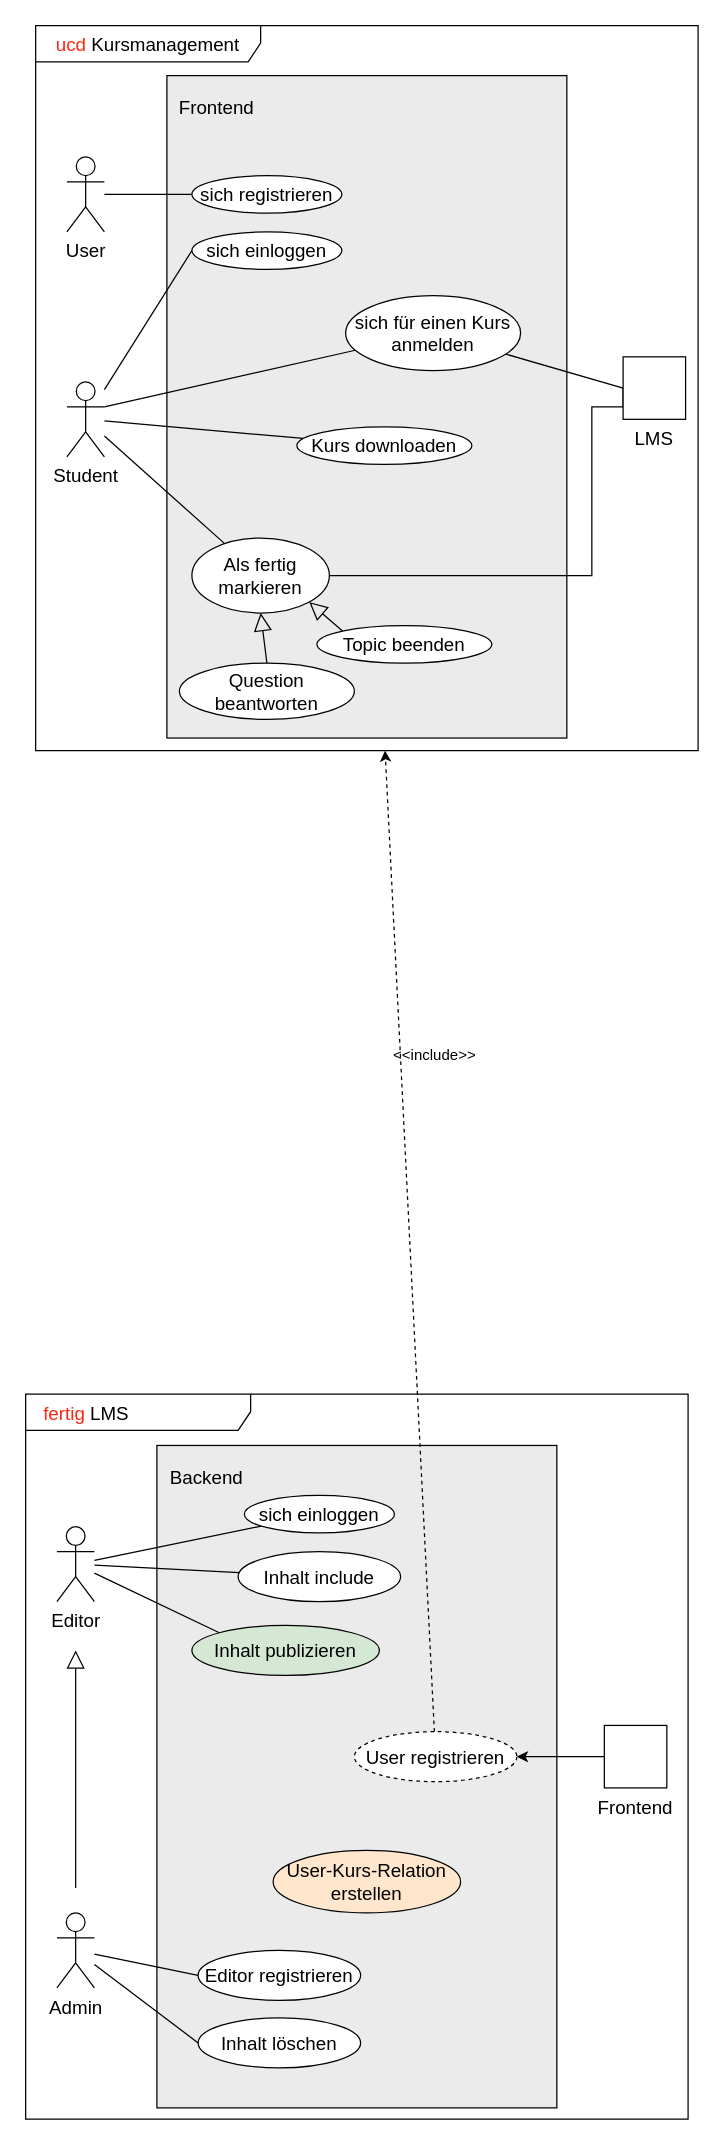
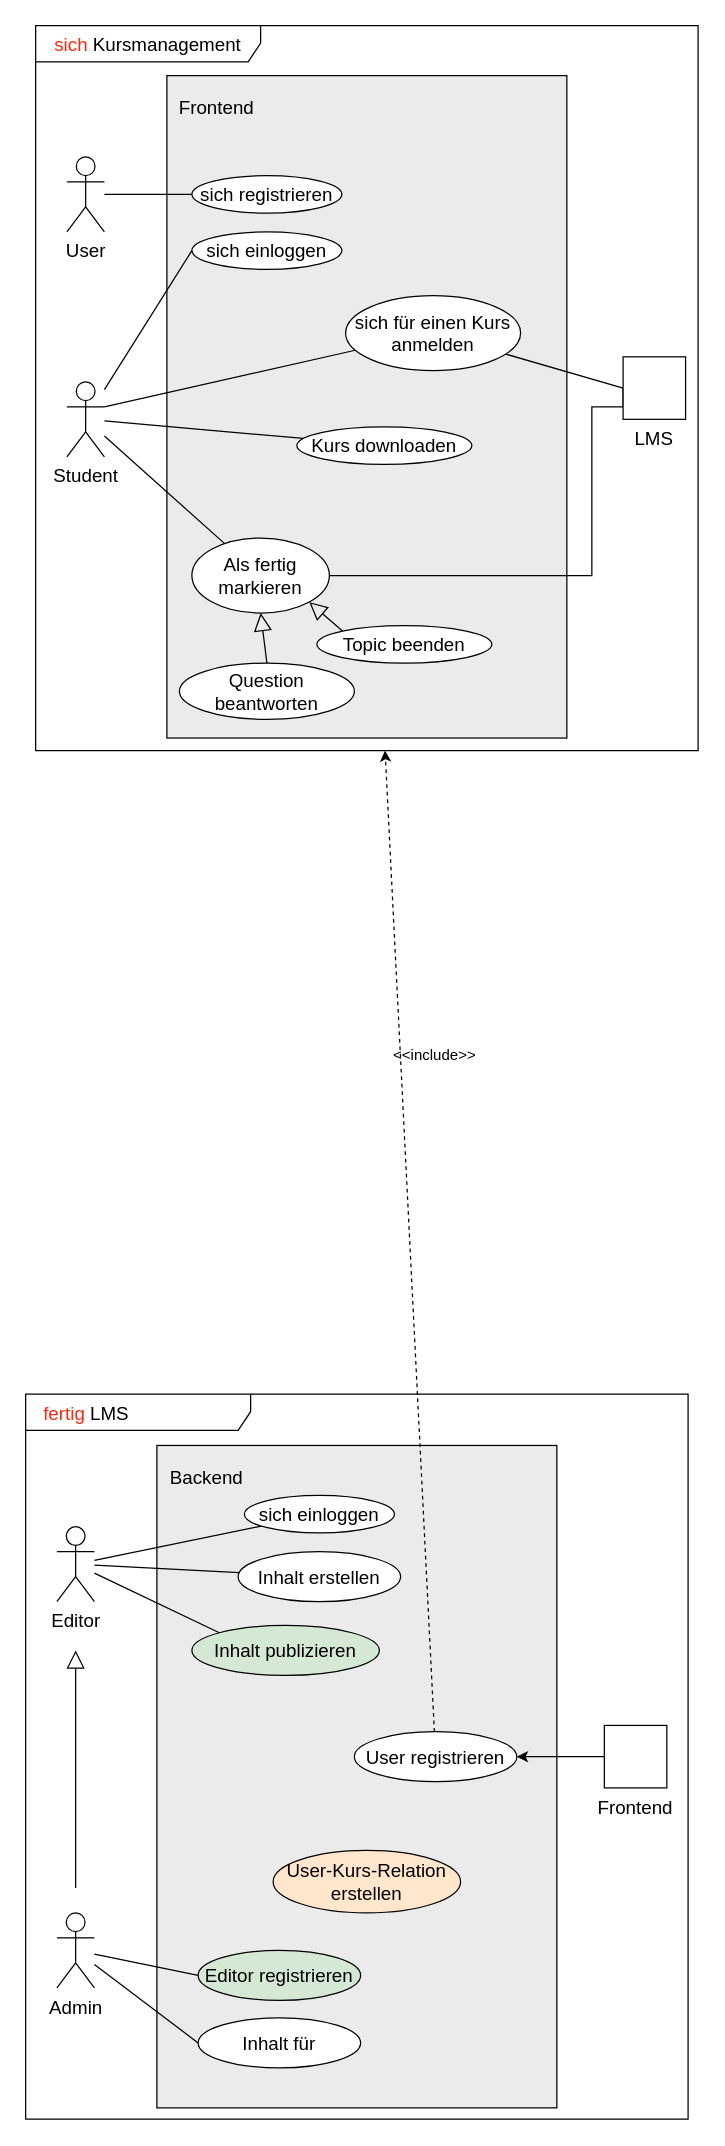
  <mxCell id="0" />
  <mxCell id="1" parent="0" />
  <mxCell id="2" value="" style="rounded=0;whiteSpace=wrap;html=1;fillColor=#EBEBEB;" parent="1" vertex="1"><mxGeometry x="133" y="60" width="320" height="530" as="geometry" /></mxCell>
  <mxCell id="3" value="Frontend" style="text;html=1;strokeColor=none;fillColor=none;align=center;verticalAlign=middle;whiteSpace=wrap;rounded=0;fontSize=15;" parent="1" vertex="1"><mxGeometry x="143" y="70" width="60" height="30" as="geometry" /></mxCell>
  <mxCell id="4" style="edgeStyle=orthogonalEdgeStyle;rounded=0;orthogonalLoop=1;jettySize=auto;html=1;fontSize=15;endArrow=none;endFill=0;" parent="1" source="5" target="11" edge="1"><mxGeometry relative="1" as="geometry" /></mxCell>
  <mxCell id="5" value="User" style="shape=umlActor;verticalLabelPosition=bottom;verticalAlign=top;html=1;outlineConnect=0;fontSize=15;" parent="1" vertex="1"><mxGeometry x="53" y="125" width="30" height="60" as="geometry" /></mxCell>
  <mxCell id="6" style="rounded=0;orthogonalLoop=1;jettySize=auto;html=1;fontSize=15;endArrow=none;endFill=0;entryX=0;entryY=0.5;entryDx=0;entryDy=0;" parent="1" source="9" target="10" edge="1"><mxGeometry relative="1" as="geometry" /></mxCell>
  <mxCell id="7" style="edgeStyle=none;rounded=0;orthogonalLoop=1;jettySize=auto;html=1;fontSize=15;endArrow=none;endFill=0;exitX=1;exitY=0.333;exitDx=0;exitDy=0;exitPerimeter=0;" parent="1" source="9" target="13" edge="1"><mxGeometry relative="1" as="geometry"><mxPoint x="43" y="350" as="sourcePoint" /></mxGeometry></mxCell>
  <mxCell id="8" style="edgeStyle=none;rounded=0;orthogonalLoop=1;jettySize=auto;html=1;labelBackgroundColor=none;fontSize=12;fontColor=#000000;startArrow=none;startFill=0;endArrow=none;endFill=0;" parent="1" source="9" target="14" edge="1"><mxGeometry relative="1" as="geometry" /></mxCell>
  <mxCell id="9" value="Student" style="shape=umlActor;verticalLabelPosition=bottom;verticalAlign=top;html=1;outlineConnect=0;fontSize=15;" parent="1" vertex="1"><mxGeometry x="53" y="305" width="30" height="60" as="geometry" /></mxCell>
  <mxCell id="10" value="sich einloggen" style="ellipse;whiteSpace=wrap;html=1;fontSize=15;" parent="1" vertex="1"><mxGeometry x="153" y="185" width="120" height="30" as="geometry" /></mxCell>
  <mxCell id="11" value="sich registrieren" style="ellipse;whiteSpace=wrap;html=1;fontSize=15;" parent="1" vertex="1"><mxGeometry x="153" y="140" width="120" height="30" as="geometry" /></mxCell>
  <mxCell id="12" style="edgeStyle=none;rounded=0;orthogonalLoop=1;jettySize=auto;html=1;entryX=0;entryY=0.5;entryDx=0;entryDy=0;fontSize=15;endArrow=none;endFill=0;" parent="1" source="13" target="22" edge="1"><mxGeometry relative="1" as="geometry" /></mxCell>
  <mxCell id="13" value="sich für einen Kurs anmelden" style="ellipse;whiteSpace=wrap;html=1;fontSize=15;" parent="1" vertex="1"><mxGeometry x="276" y="236" width="140" height="60" as="geometry" /></mxCell>
  <mxCell id="14" value="Kurs downloaden" style="ellipse;whiteSpace=wrap;html=1;fontSize=15;" parent="1" vertex="1"><mxGeometry x="237" y="341" width="140" height="30" as="geometry" /></mxCell>
  <mxCell id="15" style="edgeStyle=none;rounded=0;orthogonalLoop=1;jettySize=auto;html=1;fontSize=15;endArrow=none;endFill=0;" parent="1" source="17" target="9" edge="1"><mxGeometry relative="1" as="geometry" /></mxCell>
  <mxCell id="16" style="edgeStyle=orthogonalEdgeStyle;rounded=0;orthogonalLoop=1;jettySize=auto;html=1;entryX=0;entryY=0.5;entryDx=0;entryDy=0;fontSize=15;endArrow=none;endFill=0;" parent="1" source="17" target="22" edge="1"><mxGeometry relative="1" as="geometry"><Array as="points"><mxPoint x="473" y="460" /><mxPoint x="473" y="325" /><mxPoint x="498" y="325" /></Array></mxGeometry></mxCell>
  <mxCell id="17" value="Als fertig markieren" style="ellipse;whiteSpace=wrap;html=1;fontSize=15;" parent="1" vertex="1"><mxGeometry x="153" y="430" width="110" height="60" as="geometry" /></mxCell>
  <mxCell id="18" value="Topic beenden" style="ellipse;whiteSpace=wrap;html=1;fontSize=15;" parent="1" vertex="1"><mxGeometry x="253" y="500" width="140" height="30" as="geometry" /></mxCell>
  <mxCell id="19" value="Question beantworten" style="ellipse;whiteSpace=wrap;html=1;fontSize=15;" parent="1" vertex="1"><mxGeometry x="143" y="530" width="140" height="45" as="geometry" /></mxCell>
  <mxCell id="20" value="" style="endArrow=block;endFill=0;endSize=12;html=1;rounded=0;fontSize=15;exitX=0.5;exitY=0;exitDx=0;exitDy=0;entryX=0.5;entryY=1;entryDx=0;entryDy=0;" parent="1" source="19" target="17" edge="1"><mxGeometry width="160" relative="1" as="geometry"><mxPoint x="209.46" y="470" as="sourcePoint" /><mxPoint x="183.004" y="438.252" as="targetPoint" /></mxGeometry></mxCell>
  <mxCell id="21" value="" style="endArrow=block;endFill=0;endSize=12;html=1;rounded=0;fontSize=15;exitX=0;exitY=0;exitDx=0;exitDy=0;entryX=1;entryY=1;entryDx=0;entryDy=0;" parent="1" source="18" target="17" edge="1"><mxGeometry width="160" relative="1" as="geometry"><mxPoint x="306" y="450" as="sourcePoint" /><mxPoint x="306" y="400" as="targetPoint" /></mxGeometry></mxCell>
  <mxCell id="22" value="" style="whiteSpace=wrap;html=1;aspect=fixed;fontSize=15;" parent="1" vertex="1"><mxGeometry x="498" y="285" width="50" height="50" as="geometry" /></mxCell>
  <mxCell id="23" value="LMS" style="text;html=1;strokeColor=none;fillColor=none;align=center;verticalAlign=middle;whiteSpace=wrap;rounded=0;fontSize=15;" parent="1" vertex="1"><mxGeometry x="493" y="335" width="60" height="30" as="geometry" /></mxCell>
- <mxCell id="24" value="&lt;span style=&quot;background-color: rgb(255, 255, 255); font-size: 15px;&quot;&gt;&lt;font style=&quot;font-size: 15px;&quot; color=&quot;#ff270f&quot;&gt;ucd&lt;/font&gt; Kursmanagement&lt;/span&gt;" style="shape=umlFrame;whiteSpace=wrap;html=1;fontSize=12;width=180;height=29;" parent="1" vertex="1"><mxGeometry x="28" y="20" width="530" height="580" as="geometry" /></mxCell>
+ <mxCell id="24" value="&lt;span style=&quot;background-color: rgb(255, 255, 255); font-size: 15px;&quot;&gt;&lt;font style=&quot;font-size: 15px;&quot; color=&quot;#ff270f&quot;&gt;sich&lt;/font&gt; Kursmanagement&lt;/span&gt;" style="shape=umlFrame;whiteSpace=wrap;html=1;fontSize=12;width=180;height=29;" parent="1" vertex="1"><mxGeometry x="28" y="20" width="530" height="580" as="geometry" /></mxCell>
  <mxCell id="25" value="" style="rounded=0;whiteSpace=wrap;html=1;fillColor=#EBEBEB;" parent="1" vertex="1"><mxGeometry x="125" y="1156" width="320" height="530" as="geometry" /></mxCell>
  <mxCell id="26" value="Backend" style="text;html=1;strokeColor=none;fillColor=none;align=center;verticalAlign=middle;whiteSpace=wrap;rounded=0;fontSize=15;" parent="1" vertex="1"><mxGeometry x="135" y="1166" width="60" height="30" as="geometry" /></mxCell>
  <mxCell id="27" style="edgeStyle=none;rounded=0;orthogonalLoop=1;jettySize=auto;html=1;fontSize=15;fontColor=#FF270F;endArrow=none;endFill=0;" parent="1" source="30" target="34" edge="1"><mxGeometry relative="1" as="geometry" /></mxCell>
  <mxCell id="28" style="edgeStyle=none;rounded=0;orthogonalLoop=1;jettySize=auto;html=1;fontSize=15;fontColor=#FF270F;endArrow=none;endFill=0;" parent="1" source="30" target="38" edge="1"><mxGeometry relative="1" as="geometry" /></mxCell>
  <mxCell id="29" style="edgeStyle=none;rounded=0;orthogonalLoop=1;jettySize=auto;html=1;entryX=0;entryY=0;entryDx=0;entryDy=0;labelBackgroundColor=none;fontSize=12;fontColor=#000000;startArrow=none;startFill=0;endArrow=none;endFill=0;" parent="1" source="30" target="45" edge="1"><mxGeometry relative="1" as="geometry" /></mxCell>
  <mxCell id="30" value="Editor" style="shape=umlActor;verticalLabelPosition=bottom;verticalAlign=top;html=1;outlineConnect=0;fontSize=15;" parent="1" vertex="1"><mxGeometry x="45" y="1221" width="30" height="60" as="geometry" /></mxCell>
  <mxCell id="31" style="edgeStyle=none;rounded=0;orthogonalLoop=1;jettySize=auto;html=1;entryX=0;entryY=0.5;entryDx=0;entryDy=0;fontSize=15;fontColor=#FF270F;endArrow=none;endFill=0;" parent="1" source="33" target="37" edge="1"><mxGeometry relative="1" as="geometry" /></mxCell>
  <mxCell id="32" style="edgeStyle=none;rounded=0;orthogonalLoop=1;jettySize=auto;html=1;entryX=0;entryY=0.5;entryDx=0;entryDy=0;labelBackgroundColor=none;fontSize=12;fontColor=#000000;startArrow=none;startFill=0;endArrow=none;endFill=0;" parent="1" source="33" target="46" edge="1"><mxGeometry relative="1" as="geometry" /></mxCell>
  <mxCell id="33" value="Admin" style="shape=umlActor;verticalLabelPosition=bottom;verticalAlign=top;html=1;outlineConnect=0;fontSize=15;" parent="1" vertex="1"><mxGeometry x="45" y="1530" width="30" height="60" as="geometry" /></mxCell>
  <mxCell id="34" value="sich einloggen" style="ellipse;whiteSpace=wrap;html=1;fontSize=15;" parent="1" vertex="1"><mxGeometry x="195" y="1196" width="120" height="30" as="geometry" /></mxCell>
  <mxCell id="35" value="&lt;div style=&quot;&quot;&gt;&lt;font style=&quot;font-size: 15px;&quot; color=&quot;#ff270f&quot;&gt;&amp;nbsp; &amp;nbsp;fertig&lt;/font&gt;&lt;span style=&quot;background-color: rgb(255, 255, 255); font-size: 15px;&quot;&gt;&amp;nbsp;LMS&lt;/span&gt;&lt;/div&gt;" style="shape=umlFrame;whiteSpace=wrap;html=1;fontSize=12;width=180;height=29;align=left;" parent="1" vertex="1"><mxGeometry x="20" y="1115" width="530" height="580" as="geometry" /></mxCell>
  <mxCell id="36" value="" style="endArrow=block;endFill=0;endSize=12;html=1;rounded=0;fontSize=15;" parent="1" edge="1"><mxGeometry width="160" relative="1" as="geometry"><mxPoint x="60" y="1510" as="sourcePoint" /><mxPoint x="60" y="1320" as="targetPoint" /></mxGeometry></mxCell>
- <mxCell id="37" value="Editor registrieren" style="ellipse;whiteSpace=wrap;html=1;fontSize=15;" parent="1" vertex="1"><mxGeometry x="158" y="1560" width="130" height="40" as="geometry" /></mxCell>
- <mxCell id="38" value="Inhalt include" style="ellipse;whiteSpace=wrap;html=1;fontSize=15;" parent="1" vertex="1"><mxGeometry x="190" y="1241" width="130" height="40" as="geometry" /></mxCell>
+ <mxCell id="37" value="Editor registrieren" style="ellipse;whiteSpace=wrap;html=1;fontSize=15;fillColor=#d5e8d4;" parent="1" vertex="1"><mxGeometry x="158" y="1560" width="130" height="40" as="geometry" /></mxCell>
+ <mxCell id="38" value="Inhalt erstellen" style="ellipse;whiteSpace=wrap;html=1;fontSize=15;" parent="1" vertex="1"><mxGeometry x="190" y="1241" width="130" height="40" as="geometry" /></mxCell>
  <mxCell id="39" value="&lt;font style=&quot;font-size: 12px;&quot;&gt;&amp;lt;&amp;lt;include&amp;gt;&amp;gt;&lt;/font&gt;" style="edgeStyle=none;rounded=0;orthogonalLoop=1;jettySize=auto;html=1;fontSize=15;fontColor=#000000;startArrow=none;startFill=0;endArrow=classic;endFill=1;dashed=1;labelBackgroundColor=none;" parent="1" source="40" target="24" edge="1"><mxGeometry x="0.38" y="-27" relative="1" as="geometry"><mxPoint as="offset" /></mxGeometry></mxCell>
- <mxCell id="40" value="User registrieren" style="ellipse;whiteSpace=wrap;html=1;fontSize=15;dashed=1;" parent="1" vertex="1"><mxGeometry x="283" y="1385" width="130" height="40" as="geometry" /></mxCell>
+ <mxCell id="40" value="User registrieren" style="ellipse;whiteSpace=wrap;html=1;fontSize=15;" parent="1" vertex="1"><mxGeometry x="283" y="1385" width="130" height="40" as="geometry" /></mxCell>
  <mxCell id="41" style="edgeStyle=none;rounded=0;orthogonalLoop=1;jettySize=auto;html=1;entryX=1;entryY=0.5;entryDx=0;entryDy=0;fontSize=15;fontColor=#000000;endArrow=classic;endFill=1;startArrow=none;startFill=0;" parent="1" source="42" target="40" edge="1"><mxGeometry relative="1" as="geometry" /></mxCell>
  <mxCell id="42" value="" style="whiteSpace=wrap;html=1;aspect=fixed;labelBackgroundColor=#FFFFFF;fontSize=15;fontColor=#FF270F;fillColor=#FFFFFF;gradientColor=none;" parent="1" vertex="1"><mxGeometry x="483" y="1380" width="50" height="50" as="geometry" /></mxCell>
  <mxCell id="43" value="&lt;font color=&quot;#000000&quot;&gt;Frontend&lt;/font&gt;" style="text;html=1;strokeColor=none;fillColor=none;align=center;verticalAlign=middle;whiteSpace=wrap;rounded=0;labelBackgroundColor=#FFFFFF;fontSize=15;fontColor=#FF270F;" parent="1" vertex="1"><mxGeometry x="478" y="1430" width="60" height="30" as="geometry" /></mxCell>
  <mxCell id="44" value="User-Kurs-Relation erstellen" style="ellipse;whiteSpace=wrap;html=1;fontSize=15;fillColor=#ffe6cc;" parent="1" vertex="1"><mxGeometry x="218" y="1480" width="150" height="50" as="geometry" /></mxCell>
  <mxCell id="45" value="Inhalt publizieren" style="ellipse;whiteSpace=wrap;html=1;fontSize=15;fillColor=#d5e8d4;" parent="1" vertex="1"><mxGeometry x="153" y="1300" width="150" height="40" as="geometry" /></mxCell>
- <mxCell id="46" value="Inhalt löschen" style="ellipse;whiteSpace=wrap;html=1;fontSize=15;" parent="1" vertex="1"><mxGeometry x="158" y="1614" width="130" height="40" as="geometry" /></mxCell>
+ <mxCell id="46" value="Inhalt für" style="ellipse;whiteSpace=wrap;html=1;fontSize=15;" parent="1" vertex="1"><mxGeometry x="158" y="1614" width="130" height="40" as="geometry" /></mxCell>
